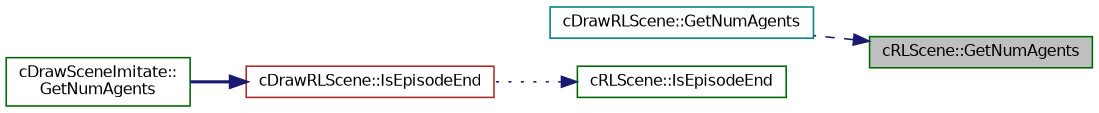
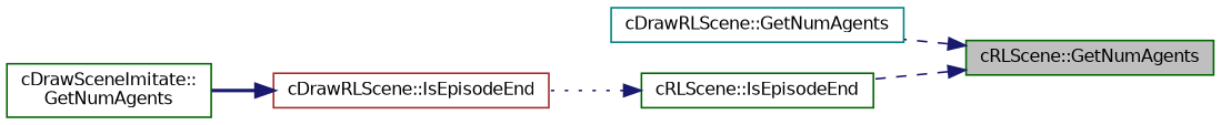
  digraph {
    rankdir=RL
    node [color=darkgreen fillcolor=white fontname=Helvetica fontsize=10 shape=record style=filled]
    edge [color=midnightblue dir=back fontname=Helvetica fontsize=10 labelfontname=Helvetica labelfontsize=10 style=dashed]
    n1 [fillcolor=grey75 fontcolor=black height=0.2 label="cRLScene::GetNumAgents" width=0.4]
    n2 [color=teal height=0.2 label="cDrawRLScene::GetNumAgents" width=0.4]
    n3 [height=0.2 label="cRLScene::IsEpisodeEnd" width=0.4]
    n4 [color=brown height=0.2 label="cDrawRLScene::IsEpisodeEnd" width=0.4]
    n5 [height=0.2 label="cDrawSceneImitate::\lGetNumAgents" width=0.4]
    n1 -> n2
+   n1 -> n3
    n3 -> n4 [style=dotted]
    n4 -> n5 [style=bold]
  }
